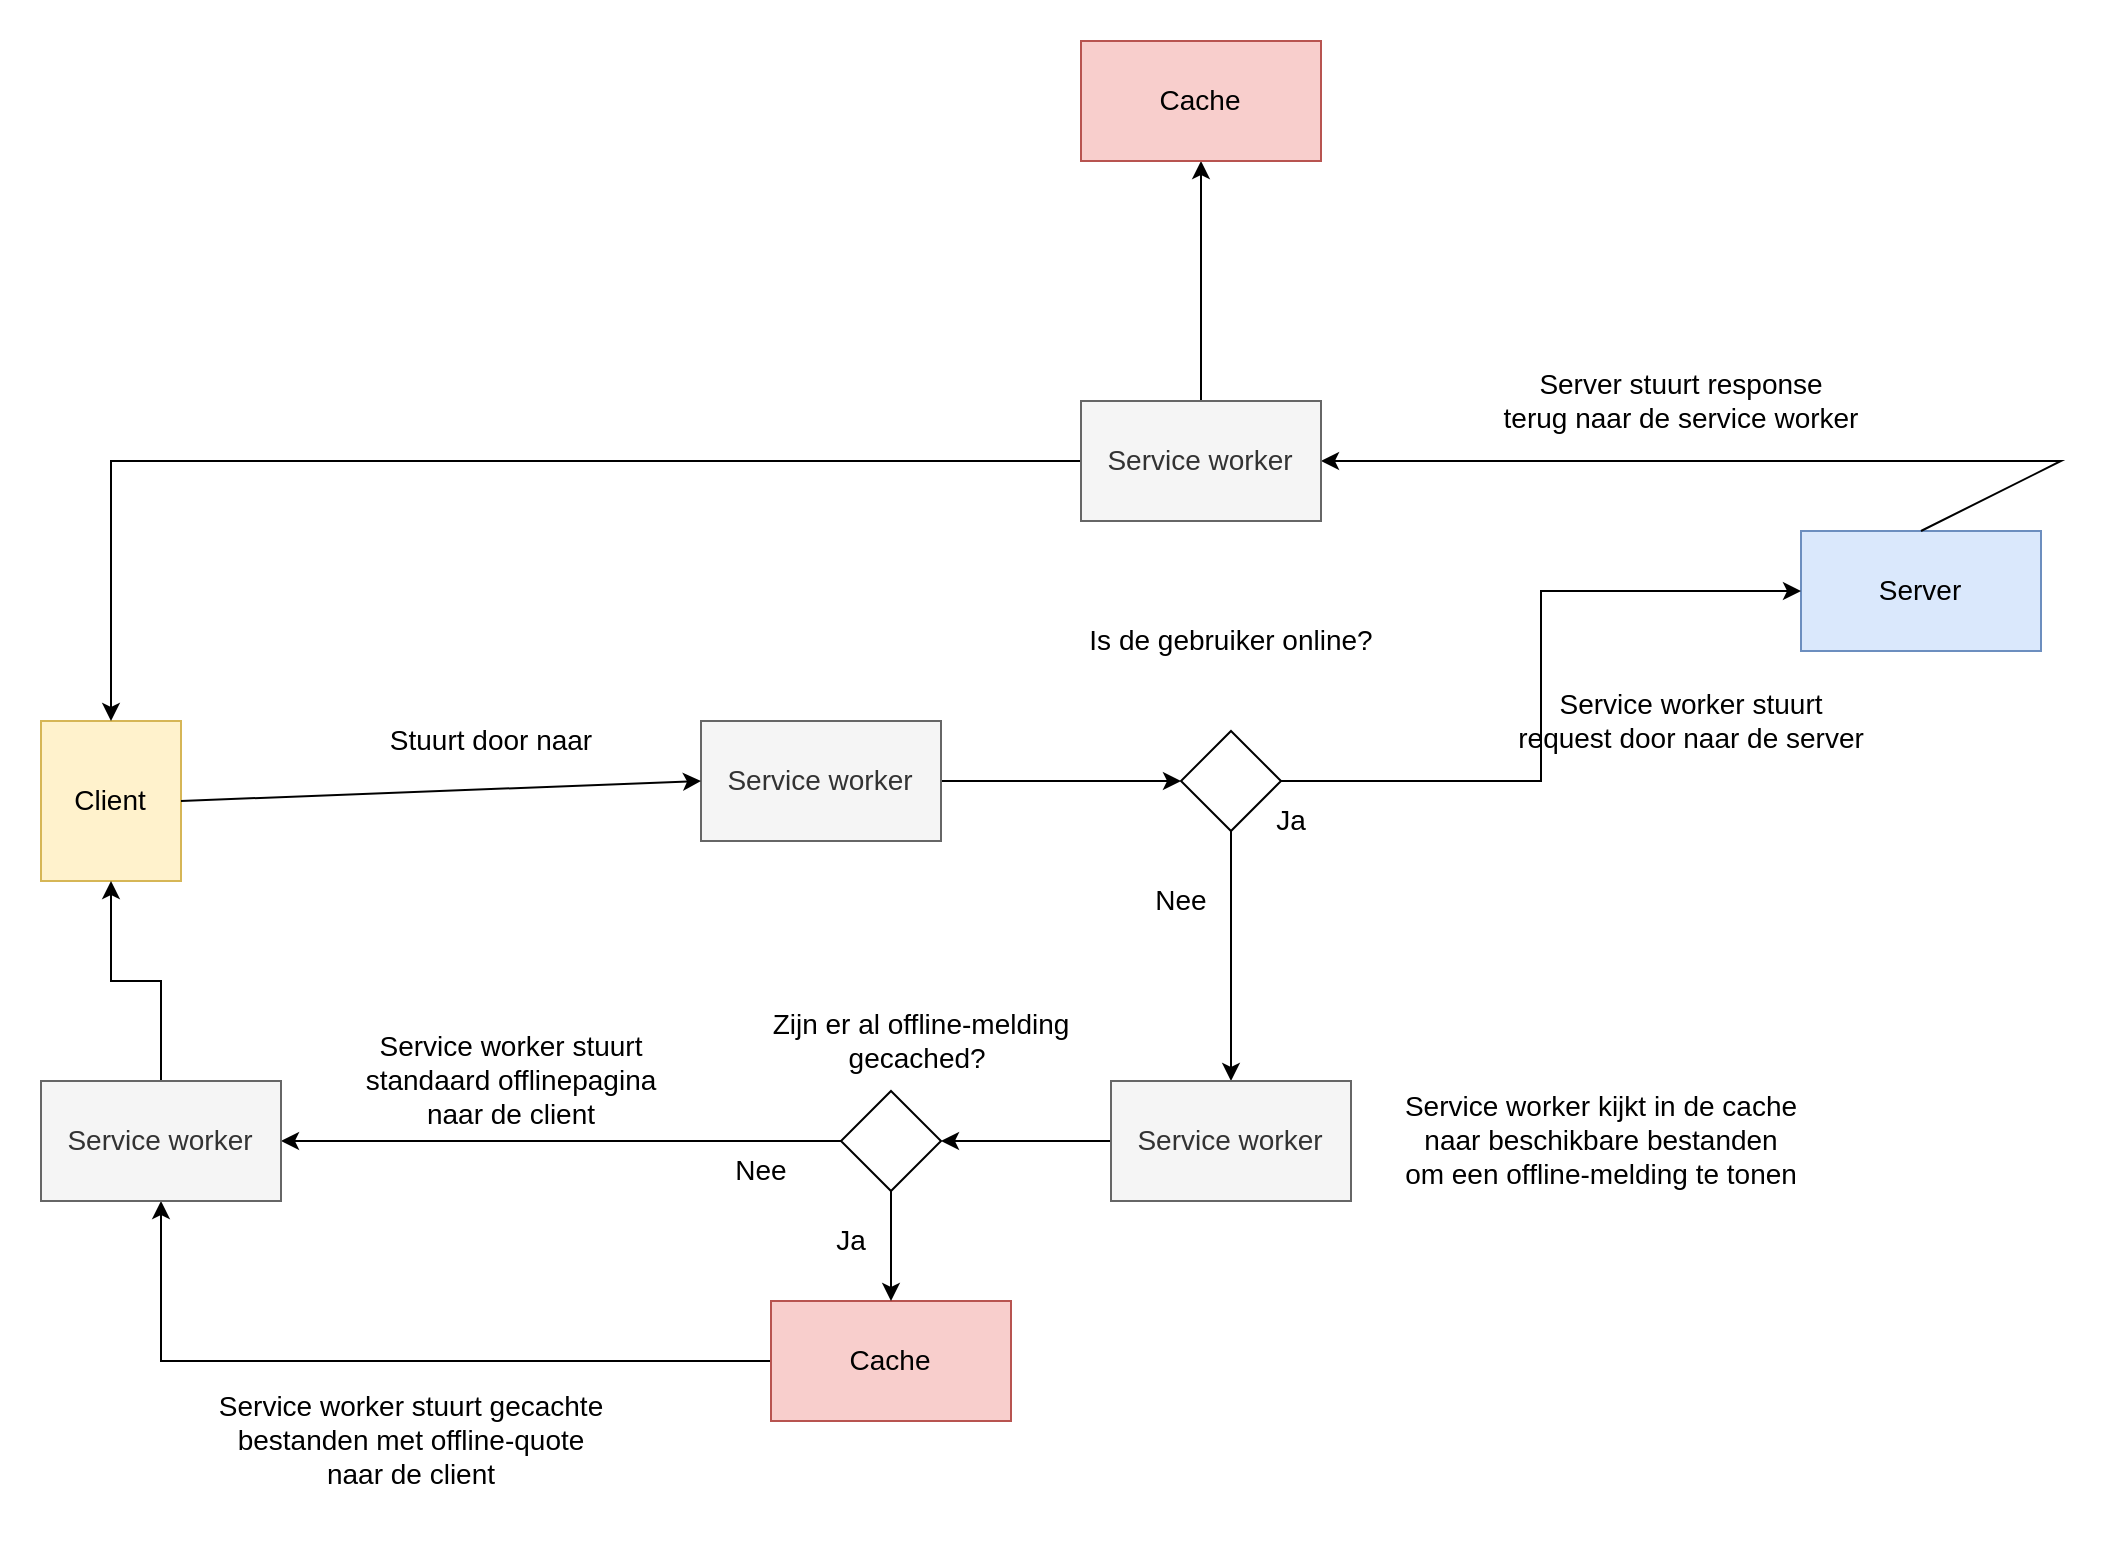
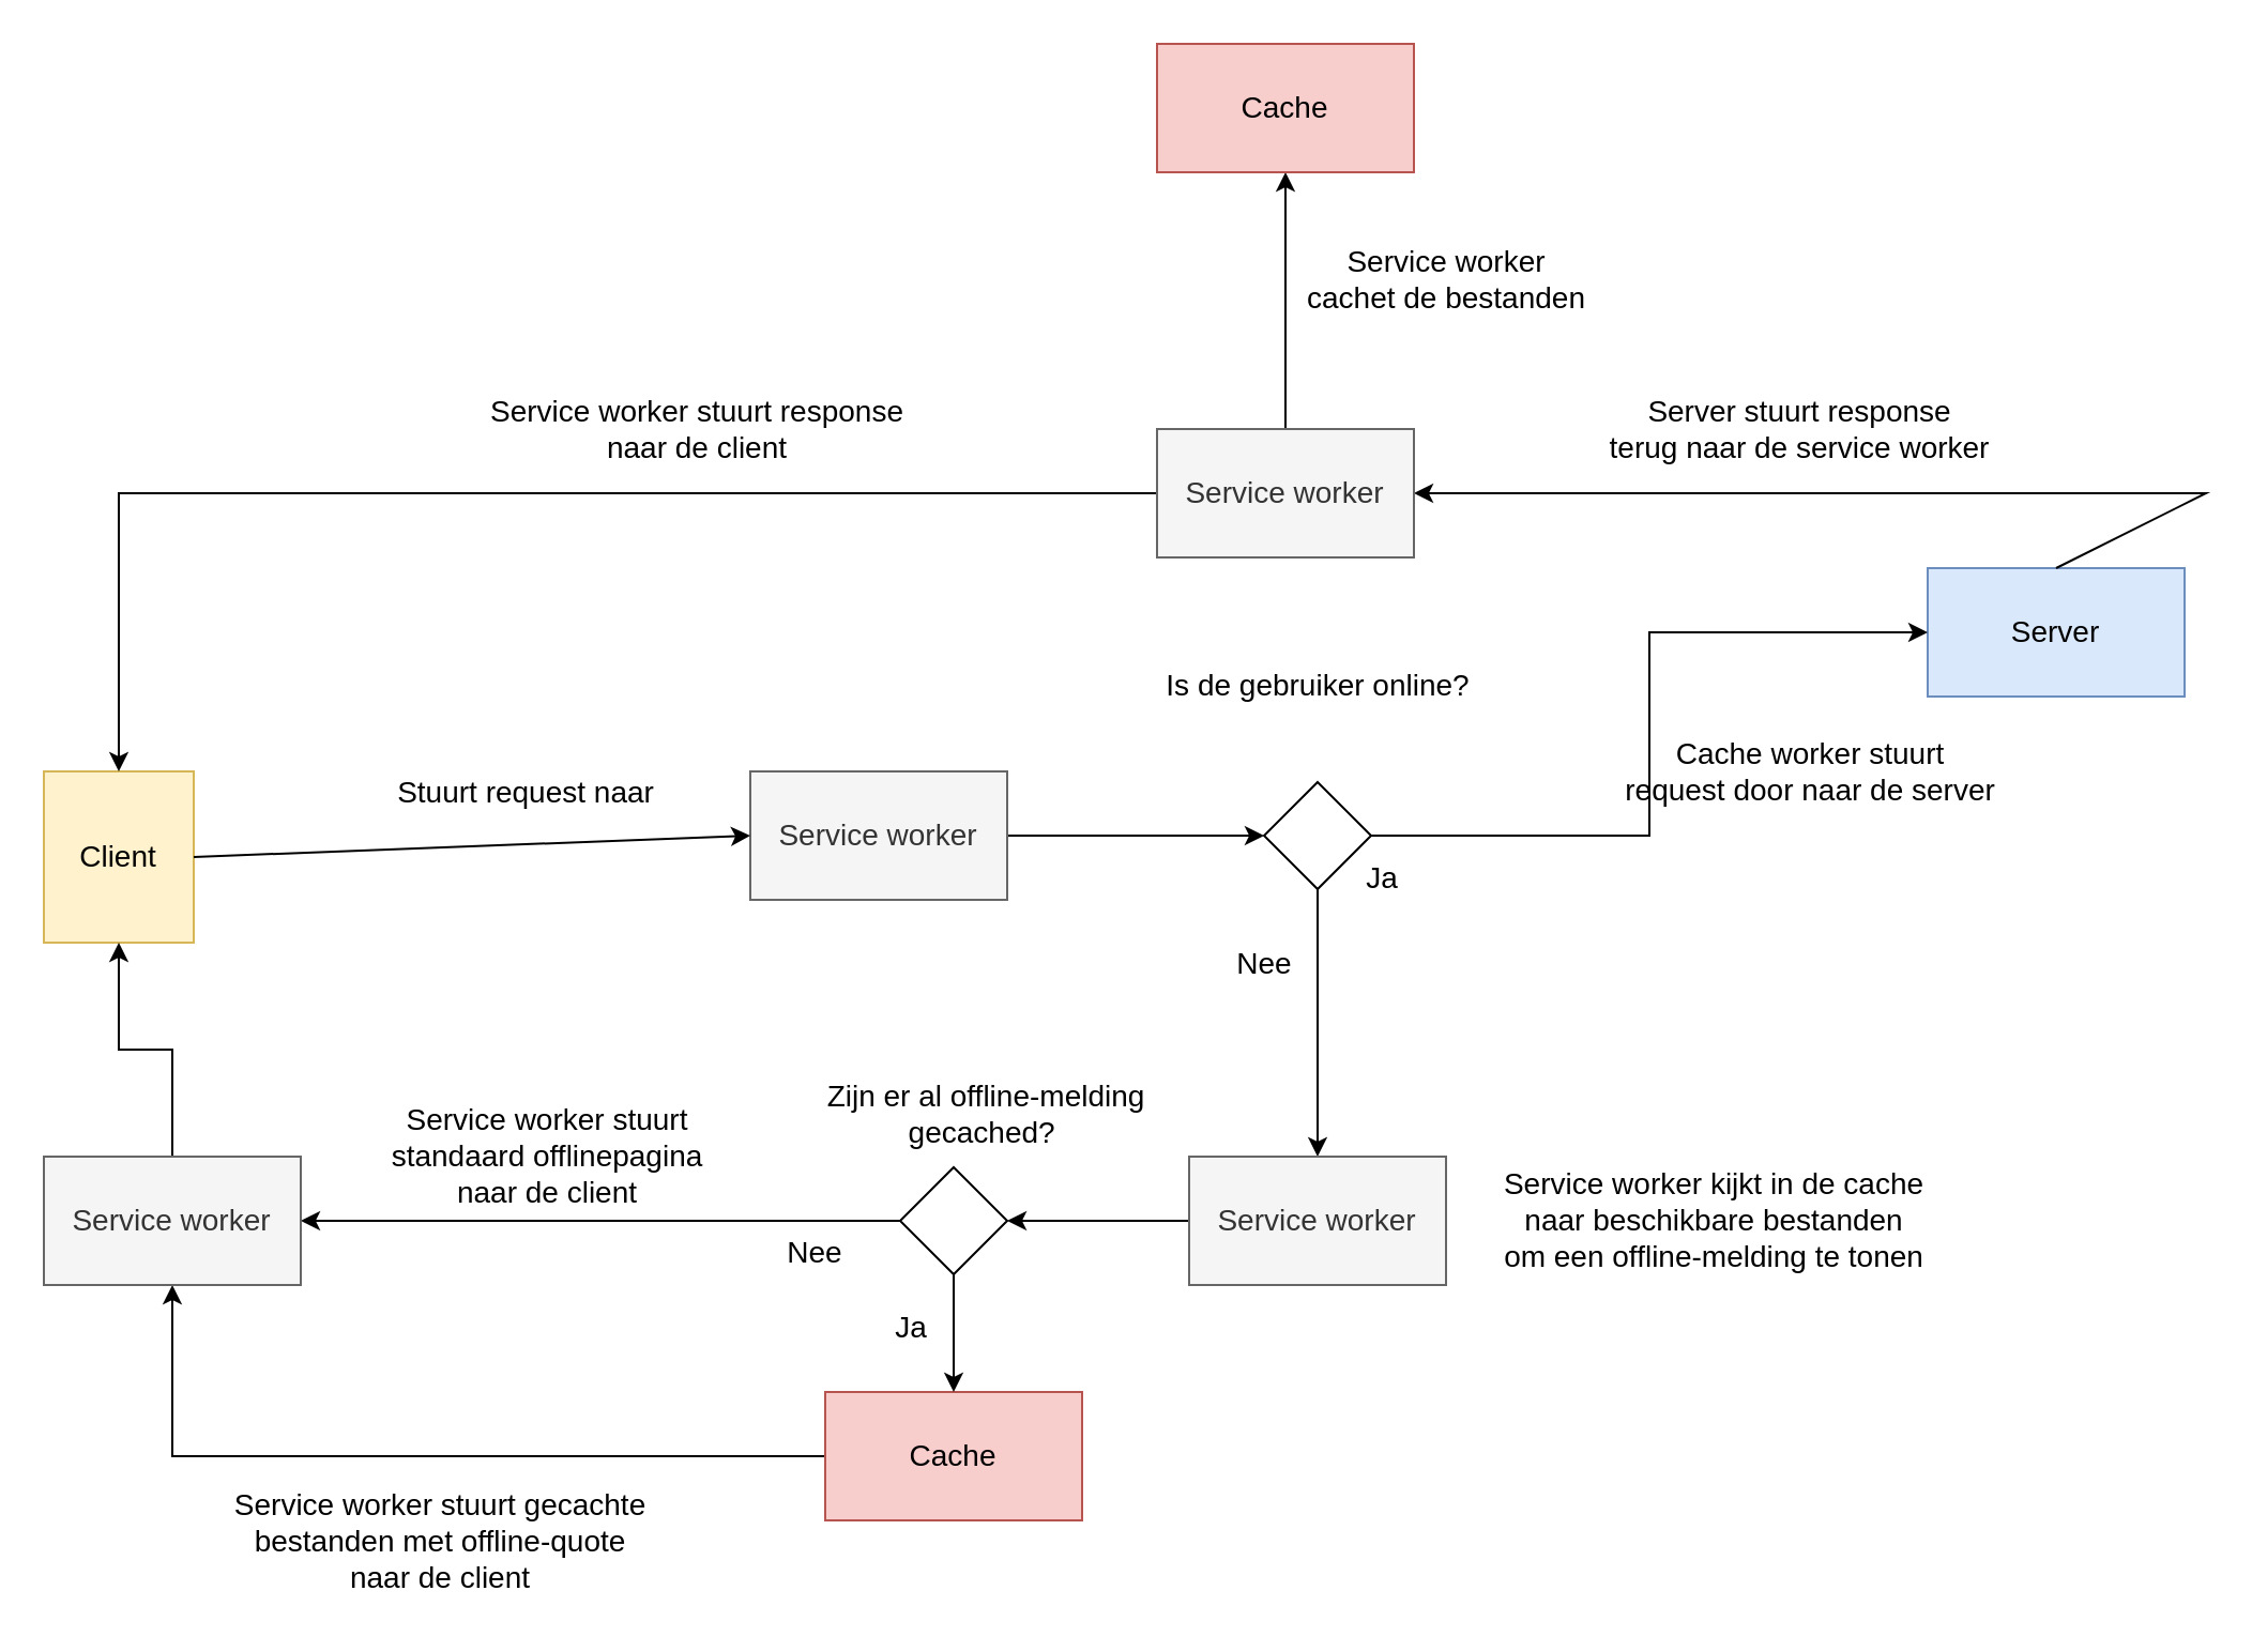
  <mxCell id="0" />
  <mxCell id="1" parent="0" />
  <mxCell id="2" value="Server" style="whiteSpace=wrap;html=1;fontSize=14;fillColor=#dae8fc;strokeColor=#6c8ebf;" vertex="1" parent="1"><mxGeometry x="900" y="265" width="120" height="60" as="geometry" /></mxCell>
  <mxCell id="3" style="edgeStyle=orthogonalEdgeStyle;rounded=0;orthogonalLoop=1;jettySize=auto;html=1;fontSize=14;fontColor=#FFCCCC;entryX=0.5;entryY=1;entryDx=0;entryDy=0;" edge="1" parent="1" source="4" target="35"><mxGeometry relative="1" as="geometry"><mxPoint x="140" y="680" as="targetPoint" /></mxGeometry></mxCell>
  <mxCell id="4" value="Cache" style="whiteSpace=wrap;html=1;fontSize=14;fillColor=#f8cecc;strokeColor=#b85450;" vertex="1" parent="1"><mxGeometry x="385" y="650" width="120" height="60" as="geometry" /></mxCell>
  <mxCell id="5" value="Client" style="whiteSpace=wrap;html=1;fontSize=14;fillColor=#fff2cc;strokeColor=#d6b656;" vertex="1" parent="1"><mxGeometry x="20" y="360" width="70" height="80" as="geometry" /></mxCell>
  <mxCell id="6" style="edgeStyle=orthogonalEdgeStyle;rounded=0;orthogonalLoop=1;jettySize=auto;html=1;fontSize=14;entryX=0;entryY=0.5;entryDx=0;entryDy=0;" edge="1" parent="1" source="7" target="14"><mxGeometry relative="1" as="geometry"><mxPoint x="580" y="390" as="targetPoint" /></mxGeometry></mxCell>
  <mxCell id="7" value="Service worker" style="whiteSpace=wrap;html=1;fontSize=14;fillColor=#f5f5f5;fontColor=#333333;strokeColor=#666666;" vertex="1" parent="1"><mxGeometry x="350" y="360" width="120" height="60" as="geometry" /></mxCell>
  <mxCell id="8" value="Is de gebruiker online?" style="text;html=1;align=center;verticalAlign=middle;resizable=0;points=[];autosize=1;strokeColor=none;fillColor=none;fontSize=14;" vertex="1" parent="1"><mxGeometry x="535" y="310" width="160" height="20" as="geometry" /></mxCell>
  <mxCell id="9" value="Ja" style="text;html=1;align=center;verticalAlign=middle;resizable=0;points=[];autosize=1;strokeColor=none;fillColor=none;fontSize=14;" vertex="1" parent="1"><mxGeometry x="630" y="400" width="30" height="20" as="geometry" /></mxCell>
  <mxCell id="10" value="Nee" style="text;html=1;align=center;verticalAlign=middle;resizable=0;points=[];autosize=1;strokeColor=none;fillColor=none;fontSize=14;" vertex="1" parent="1"><mxGeometry x="570" y="440" width="40" height="20" as="geometry" /></mxCell>
  <mxCell id="11" value="" style="endArrow=classic;html=1;rounded=0;fontSize=14;exitX=1;exitY=0.5;exitDx=0;exitDy=0;entryX=0;entryY=0.5;entryDx=0;entryDy=0;" edge="1" parent="1" source="5" target="7"><mxGeometry width="50" height="50" relative="1" as="geometry"><mxPoint x="250" y="540" as="sourcePoint" /><mxPoint x="350" y="390" as="targetPoint" /></mxGeometry></mxCell>
  <mxCell id="12" style="edgeStyle=orthogonalEdgeStyle;rounded=0;orthogonalLoop=1;jettySize=auto;html=1;fontSize=14;entryX=0;entryY=0.5;entryDx=0;entryDy=0;" edge="1" parent="1" source="14" target="2"><mxGeometry relative="1" as="geometry"><mxPoint x="720" y="390" as="targetPoint" /></mxGeometry></mxCell>
  <mxCell id="13" style="edgeStyle=orthogonalEdgeStyle;rounded=0;orthogonalLoop=1;jettySize=auto;html=1;entryX=0.5;entryY=0;entryDx=0;entryDy=0;fontSize=14;fontColor=#FFCCCC;" edge="1" parent="1" source="14" target="25"><mxGeometry relative="1" as="geometry" /></mxCell>
  <mxCell id="14" value="" style="rhombus;whiteSpace=wrap;html=1;fontSize=14;" vertex="1" parent="1"><mxGeometry x="590" y="365" width="50" height="50" as="geometry" /></mxCell>
  <mxCell id="15" value="Zijn er al offline-melding &lt;br&gt;gecached?&amp;nbsp;" style="text;html=1;align=center;verticalAlign=middle;resizable=0;points=[];autosize=1;strokeColor=none;fillColor=none;fontSize=14;" vertex="1" parent="1"><mxGeometry x="370" y="500" width="180" height="40" as="geometry" /></mxCell>
- <mxCell id="16" value="Stuurt door naar" style="text;html=1;align=center;verticalAlign=middle;resizable=0;points=[];autosize=1;strokeColor=none;fillColor=none;fontSize=14;" vertex="1" parent="1"><mxGeometry x="175" y="360" width="140" height="20" as="geometry" /></mxCell>
- <mxCell id="17" value="Service worker stuurt&lt;br&gt;request door naar de server" style="text;html=1;align=center;verticalAlign=middle;resizable=0;points=[];autosize=1;strokeColor=none;fillColor=none;fontSize=14;" vertex="1" parent="1"><mxGeometry x="750" y="340" width="190" height="40" as="geometry" /></mxCell>
+ <mxCell id="16" value="Stuurt request naar" style="text;html=1;align=center;verticalAlign=middle;resizable=0;points=[];autosize=1;strokeColor=none;fillColor=none;fontSize=14;" vertex="1" parent="1"><mxGeometry x="175" y="360" width="140" height="20" as="geometry" /></mxCell>
+ <mxCell id="17" value="Cache worker stuurt&lt;br&gt;request door naar de server" style="text;html=1;align=center;verticalAlign=middle;resizable=0;points=[];autosize=1;strokeColor=none;fillColor=none;fontSize=14;" vertex="1" parent="1"><mxGeometry x="750" y="340" width="190" height="40" as="geometry" /></mxCell>
  <mxCell id="18" value="Service worker kijkt in de cache &lt;br&gt;naar beschikbare bestanden&lt;br&gt;om een offline-melding te tonen" style="text;html=1;align=center;verticalAlign=middle;resizable=0;points=[];autosize=1;strokeColor=none;fillColor=none;fontSize=14;" vertex="1" parent="1"><mxGeometry x="695" y="540" width="210" height="60" as="geometry" /></mxCell>
  <mxCell id="19" value="" style="endArrow=classic;html=1;rounded=0;fontSize=14;exitX=0.5;exitY=0;exitDx=0;exitDy=0;entryX=1;entryY=0.5;entryDx=0;entryDy=0;" edge="1" parent="1" source="2" target="23"><mxGeometry width="50" height="50" relative="1" as="geometry"><mxPoint x="1090" y="290" as="sourcePoint" /><mxPoint x="480" y="230" as="targetPoint" /><Array as="points"><mxPoint x="1030" y="230" /></Array></mxGeometry></mxCell>
  <mxCell id="20" value="Server stuurt response&lt;br&gt;terug naar de service worker" style="text;html=1;align=center;verticalAlign=middle;resizable=0;points=[];autosize=1;strokeColor=none;fillColor=none;fontSize=14;" vertex="1" parent="1"><mxGeometry x="745" y="180" width="190" height="40" as="geometry" /></mxCell>
  <mxCell id="21" style="edgeStyle=orthogonalEdgeStyle;rounded=0;orthogonalLoop=1;jettySize=auto;html=1;entryX=0.5;entryY=1;entryDx=0;entryDy=0;fontSize=14;" edge="1" parent="1" source="23" target="26"><mxGeometry relative="1" as="geometry" /></mxCell>
  <mxCell id="22" style="edgeStyle=orthogonalEdgeStyle;rounded=0;orthogonalLoop=1;jettySize=auto;html=1;fontSize=14;entryX=0.5;entryY=0;entryDx=0;entryDy=0;" edge="1" parent="1" source="23" target="5"><mxGeometry relative="1" as="geometry"><mxPoint x="140" y="230" as="targetPoint" /></mxGeometry></mxCell>
  <mxCell id="23" value="Service worker" style="whiteSpace=wrap;html=1;fontSize=14;fillColor=#f5f5f5;fontColor=#333333;strokeColor=#666666;" vertex="1" parent="1"><mxGeometry x="540" y="200" width="120" height="60" as="geometry" /></mxCell>
  <mxCell id="24" style="edgeStyle=orthogonalEdgeStyle;rounded=0;orthogonalLoop=1;jettySize=auto;html=1;entryX=1;entryY=0.5;entryDx=0;entryDy=0;fontSize=14;fontColor=#FFCCCC;" edge="1" parent="1" source="25" target="31"><mxGeometry relative="1" as="geometry" /></mxCell>
  <mxCell id="25" value="Service worker" style="whiteSpace=wrap;html=1;fontSize=14;fillColor=#f5f5f5;fontColor=#333333;strokeColor=#666666;" vertex="1" parent="1"><mxGeometry x="555" y="540" width="120" height="60" as="geometry" /></mxCell>
  <mxCell id="26" value="Cache" style="whiteSpace=wrap;html=1;fontSize=14;fillColor=#f8cecc;strokeColor=#b85450;" vertex="1" parent="1"><mxGeometry x="540" y="20" width="120" height="60" as="geometry" /></mxCell>
+ <mxCell id="27" value="Service worker&lt;br&gt;cachet de bestanden" style="text;html=1;align=center;verticalAlign=middle;resizable=0;points=[];autosize=1;strokeColor=none;fillColor=none;fontSize=14;" vertex="1" parent="1"><mxGeometry x="600" y="110" width="150" height="40" as="geometry" /></mxCell>
+ <mxCell id="28" value="Service worker stuurt response&lt;br&gt;naar de client" style="text;html=1;align=center;verticalAlign=middle;resizable=0;points=[];autosize=1;strokeColor=none;fillColor=none;fontSize=14;" vertex="1" parent="1"><mxGeometry x="220" y="180" width="210" height="40" as="geometry" /></mxCell>
  <mxCell id="29" style="edgeStyle=orthogonalEdgeStyle;rounded=0;orthogonalLoop=1;jettySize=auto;html=1;fontSize=14;fontColor=#FFCCCC;entryX=1;entryY=0.5;entryDx=0;entryDy=0;" edge="1" parent="1" source="31" target="35"><mxGeometry relative="1" as="geometry"><mxPoint x="320" y="570" as="targetPoint" /></mxGeometry></mxCell>
  <mxCell id="30" style="edgeStyle=orthogonalEdgeStyle;rounded=0;orthogonalLoop=1;jettySize=auto;html=1;fontSize=14;fontColor=#FFCCCC;" edge="1" parent="1" source="31" target="4"><mxGeometry relative="1" as="geometry" /></mxCell>
  <mxCell id="31" value="" style="rhombus;whiteSpace=wrap;html=1;fontSize=14;" vertex="1" parent="1"><mxGeometry x="420" y="545" width="50" height="50" as="geometry" /></mxCell>
  <mxCell id="32" value="Ja" style="text;html=1;align=center;verticalAlign=middle;resizable=0;points=[];autosize=1;strokeColor=none;fillColor=none;fontSize=14;" vertex="1" parent="1"><mxGeometry x="410" y="610" width="30" height="20" as="geometry" /></mxCell>
  <mxCell id="33" value="Nee" style="text;html=1;align=center;verticalAlign=middle;resizable=0;points=[];autosize=1;strokeColor=none;fillColor=none;fontSize=14;" vertex="1" parent="1"><mxGeometry x="360" y="575" width="40" height="20" as="geometry" /></mxCell>
  <mxCell id="34" style="edgeStyle=orthogonalEdgeStyle;rounded=0;orthogonalLoop=1;jettySize=auto;html=1;entryX=0.5;entryY=1;entryDx=0;entryDy=0;fontSize=14;fontColor=#FFCCCC;" edge="1" parent="1" source="35" target="5"><mxGeometry relative="1" as="geometry" /></mxCell>
  <mxCell id="35" value="Service worker" style="whiteSpace=wrap;html=1;fontSize=14;fillColor=#f5f5f5;fontColor=#333333;strokeColor=#666666;" vertex="1" parent="1"><mxGeometry x="20" y="540" width="120" height="60" as="geometry" /></mxCell>
  <mxCell id="36" value="Service worker stuurt&lt;br&gt;standaard offlinepagina &lt;br&gt;naar de client" style="text;html=1;align=center;verticalAlign=middle;resizable=0;points=[];autosize=1;strokeColor=none;fillColor=none;fontSize=14;" vertex="1" parent="1"><mxGeometry x="175" y="510" width="160" height="60" as="geometry" /></mxCell>
  <mxCell id="37" value="Service worker stuurt gecachte &lt;br&gt;bestanden met offline-quote &lt;br&gt;naar de client" style="text;html=1;align=center;verticalAlign=middle;resizable=0;points=[];autosize=1;strokeColor=none;fillColor=none;fontSize=14;" vertex="1" parent="1"><mxGeometry x="100" y="690" width="210" height="60" as="geometry" /></mxCell>
